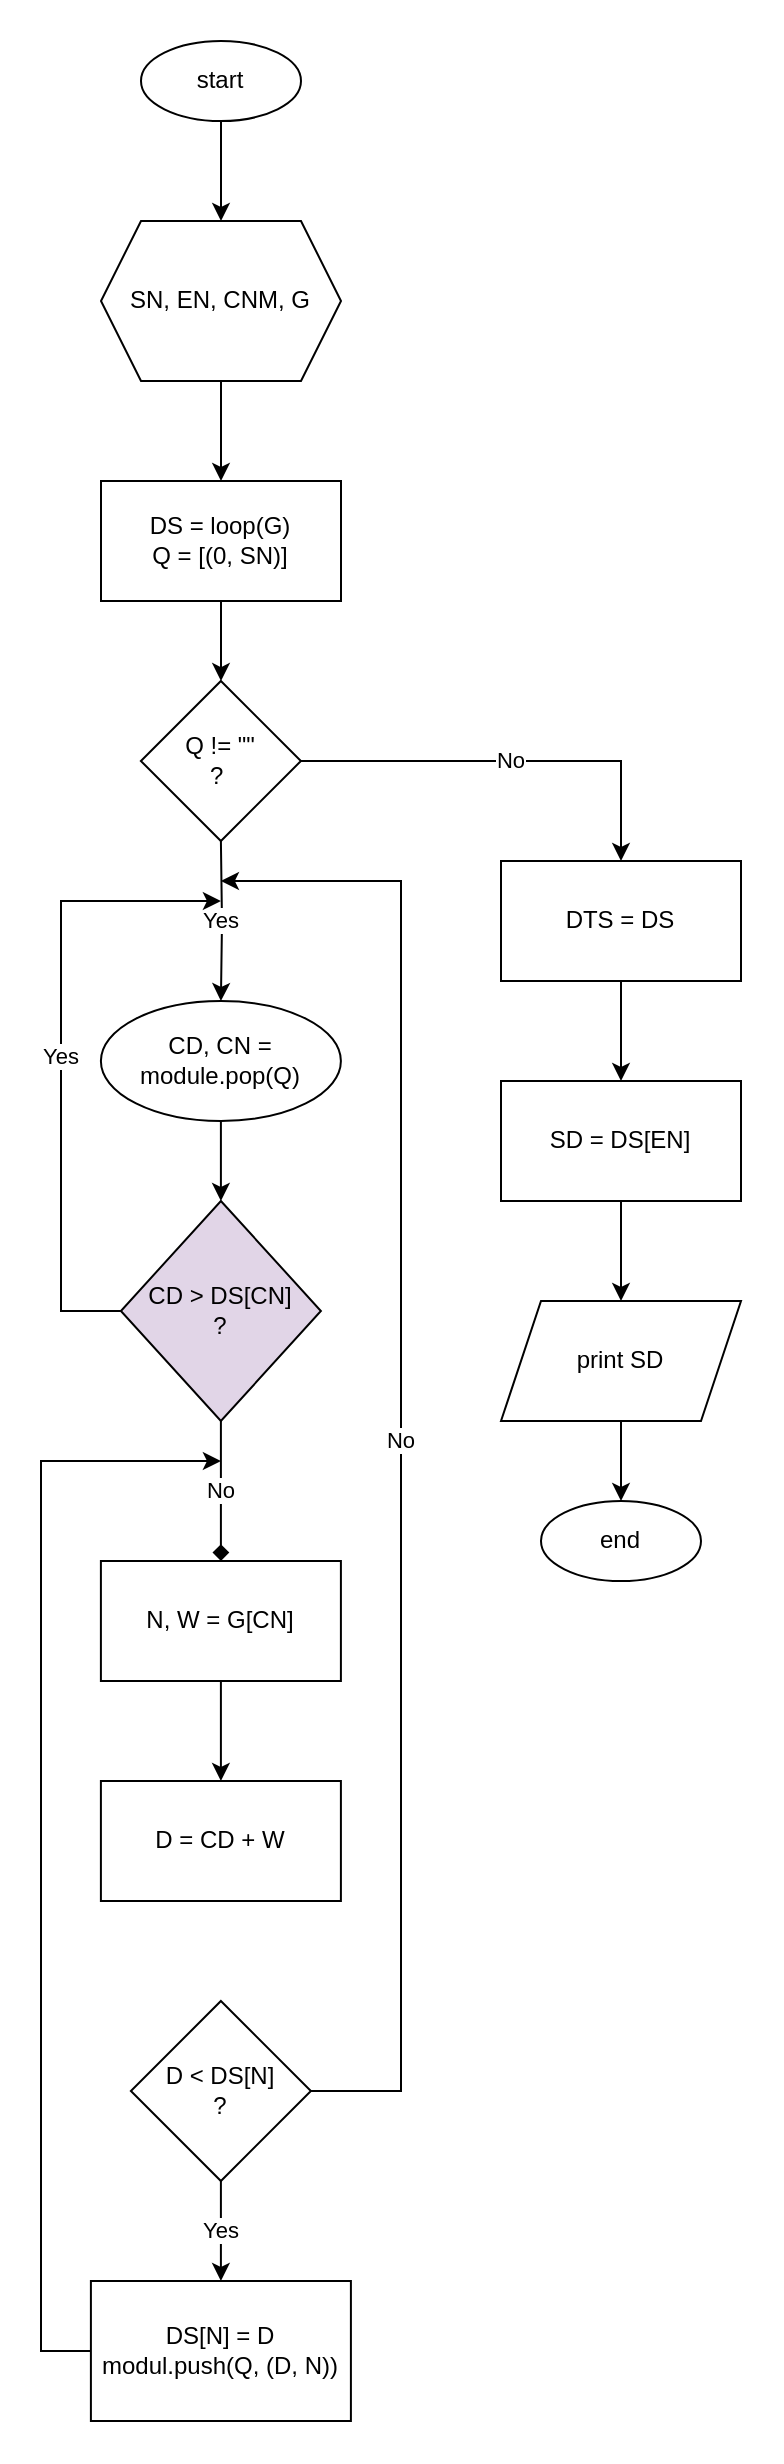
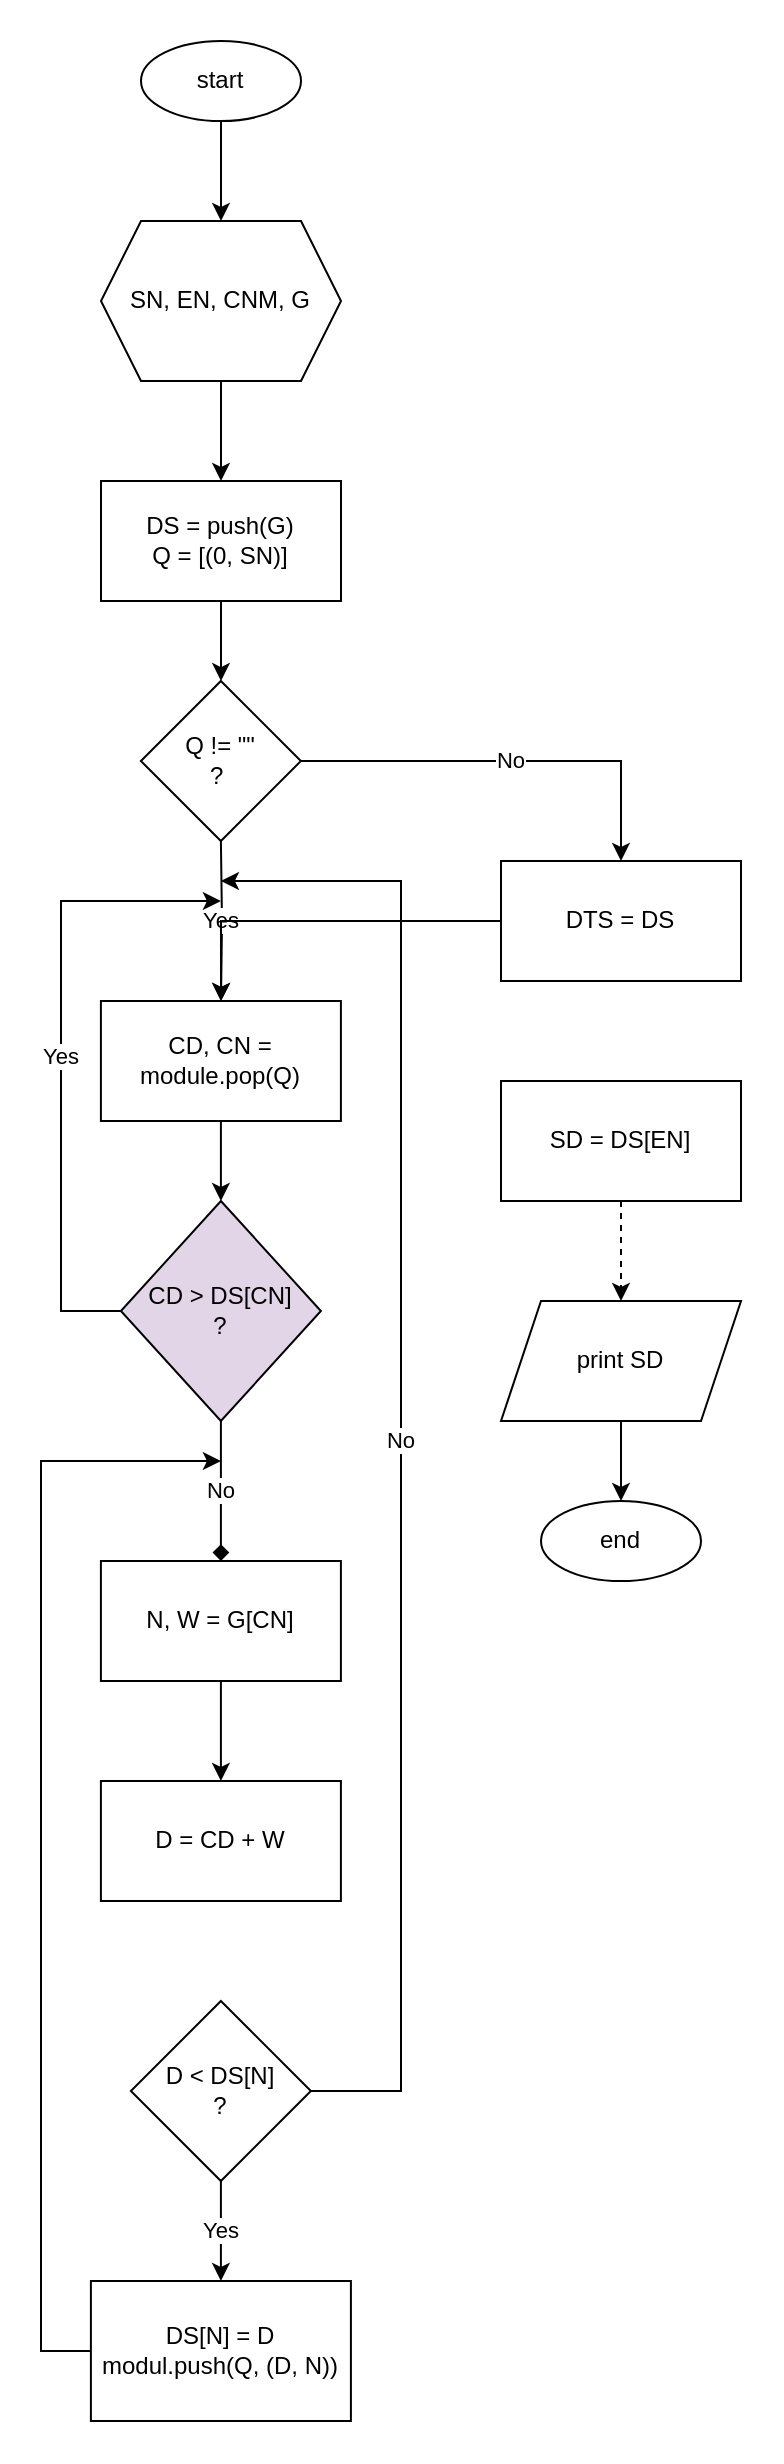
  <mxCell id="0" />
  <mxCell id="1" parent="0" />
  <mxCell id="2" style="edgeStyle=orthogonalEdgeStyle;rounded=0;orthogonalLoop=1;jettySize=auto;html=1;" edge="1" parent="1" source="3" target="5"><mxGeometry relative="1" as="geometry"><mxPoint x="110" y="120" as="targetPoint" /></mxGeometry></mxCell>
  <mxCell id="3" value="start" style="ellipse;whiteSpace=wrap;html=1;" vertex="1" parent="1"><mxGeometry x="70" y="20" width="80" height="40" as="geometry" /></mxCell>
  <mxCell id="4" style="edgeStyle=orthogonalEdgeStyle;rounded=0;orthogonalLoop=1;jettySize=auto;html=1;" edge="1" parent="1" source="5" target="8"><mxGeometry relative="1" as="geometry"><mxPoint x="110" y="260" as="targetPoint" /></mxGeometry></mxCell>
  <mxCell id="5" value="SN, EN, CNM, G" style="shape=hexagon;perimeter=hexagonPerimeter2;whiteSpace=wrap;html=1;fixedSize=1;" vertex="1" parent="1"><mxGeometry x="50" y="110" width="120" height="80" as="geometry" /></mxCell>
  <mxCell id="6" value="Yes" style="edgeStyle=orthogonalEdgeStyle;rounded=0;orthogonalLoop=1;jettySize=auto;html=1;" edge="1" parent="1" target="10"><mxGeometry relative="1" as="geometry"><mxPoint x="109.95" y="480" as="targetPoint" /><mxPoint x="109.95" y="420" as="sourcePoint" /></mxGeometry></mxCell>
  <mxCell id="7" style="edgeStyle=orthogonalEdgeStyle;rounded=0;orthogonalLoop=1;jettySize=auto;html=1;" edge="1" parent="1" source="8" target="23"><mxGeometry relative="1" as="geometry"><mxPoint x="110" y="360" as="targetPoint" /></mxGeometry></mxCell>
- <mxCell id="8" value="DS = loop(G)&lt;br&gt;Q = [(0, SN)]" style="rounded=0;whiteSpace=wrap;html=1;" vertex="1" parent="1"><mxGeometry x="50" y="240" width="120" height="60" as="geometry" /></mxCell>
+ <mxCell id="8" value="DS = push(G)&lt;br&gt;Q = [(0, SN)]" style="rounded=0;whiteSpace=wrap;html=1;" vertex="1" parent="1"><mxGeometry x="50" y="240" width="120" height="60" as="geometry" /></mxCell>
  <mxCell id="9" style="edgeStyle=orthogonalEdgeStyle;rounded=0;orthogonalLoop=1;jettySize=auto;html=1;" edge="1" parent="1" source="10" target="13"><mxGeometry relative="1" as="geometry"><mxPoint x="109.95" y="600" as="targetPoint" /></mxGeometry></mxCell>
- <mxCell id="10" value="CD, CN = module.pop(Q)" style="ellipse;whiteSpace=wrap;html=1;" vertex="1" parent="1"><mxGeometry x="49.95" y="500" width="120" height="60" as="geometry" /></mxCell>
+ <mxCell id="10" value="CD, CN = module.pop(Q)" style="rounded=0;whiteSpace=wrap;html=1;" vertex="1" parent="1"><mxGeometry x="49.95" y="500" width="120" height="60" as="geometry" /></mxCell>
  <mxCell id="11" value="Yes" style="edgeStyle=orthogonalEdgeStyle;rounded=0;orthogonalLoop=1;jettySize=auto;html=1;exitX=0;exitY=0.5;exitDx=0;exitDy=0;" edge="1" parent="1" source="13"><mxGeometry relative="1" as="geometry"><mxPoint x="109.95" y="450" as="targetPoint" /><Array as="points"><mxPoint x="30" y="655" /><mxPoint x="30" y="450" /></Array></mxGeometry></mxCell>
  <mxCell id="12" value="No" style="edgeStyle=orthogonalEdgeStyle;rounded=0;orthogonalLoop=1;jettySize=auto;html=1;endArrow=diamond;" edge="1" parent="1" source="13" target="15"><mxGeometry x="-0.006" relative="1" as="geometry"><mxPoint x="109.95" y="760" as="targetPoint" /><mxPoint as="offset" /></mxGeometry></mxCell>
  <mxCell id="13" value="CD &amp;gt; DS[CN]&lt;br&gt;?" style="rhombus;whiteSpace=wrap;html=1;fillColor=#e1d5e7;" vertex="1" parent="1"><mxGeometry x="59.95" y="600" width="100" height="110" as="geometry" /></mxCell>
  <mxCell id="14" style="edgeStyle=orthogonalEdgeStyle;rounded=0;orthogonalLoop=1;jettySize=auto;html=1;" edge="1" parent="1" source="15" target="16"><mxGeometry relative="1" as="geometry"><mxPoint x="109.95" y="850" as="targetPoint" /></mxGeometry></mxCell>
  <mxCell id="15" value="N, W = G[CN]" style="rounded=0;whiteSpace=wrap;html=1;" vertex="1" parent="1"><mxGeometry x="49.95" y="780" width="120" height="60" as="geometry" /></mxCell>
  <mxCell id="16" value="D = CD + W" style="rounded=0;whiteSpace=wrap;html=1;" vertex="1" parent="1"><mxGeometry x="49.95" y="890" width="120" height="60" as="geometry" /></mxCell>
  <mxCell id="17" value="Yes" style="edgeStyle=orthogonalEdgeStyle;rounded=0;orthogonalLoop=1;jettySize=auto;html=1;" edge="1" parent="1" source="19" target="21"><mxGeometry relative="1" as="geometry"><mxPoint x="109.95" y="1110" as="targetPoint" /></mxGeometry></mxCell>
  <mxCell id="18" value="No" style="edgeStyle=orthogonalEdgeStyle;rounded=0;orthogonalLoop=1;jettySize=auto;html=1;exitX=1;exitY=0.5;exitDx=0;exitDy=0;" edge="1" parent="1" source="19"><mxGeometry relative="1" as="geometry"><mxPoint x="109.95" y="440" as="targetPoint" /><Array as="points"><mxPoint x="200" y="1045" /><mxPoint x="200" y="440" /></Array></mxGeometry></mxCell>
  <mxCell id="19" value="D &amp;lt; DS[N]&lt;br&gt;?" style="rhombus;whiteSpace=wrap;html=1;" vertex="1" parent="1"><mxGeometry x="64.95" y="1000" width="90" height="90" as="geometry" /></mxCell>
  <mxCell id="20" style="edgeStyle=orthogonalEdgeStyle;rounded=0;orthogonalLoop=1;jettySize=auto;html=1;exitX=0;exitY=0.5;exitDx=0;exitDy=0;" edge="1" parent="1" source="21"><mxGeometry relative="1" as="geometry"><mxPoint x="109.95" y="730" as="targetPoint" /><Array as="points"><mxPoint x="20" y="1175" /><mxPoint x="20" y="730" /></Array></mxGeometry></mxCell>
  <mxCell id="21" value="DS[N] = D&lt;br&gt;modul.push(Q, (D, N))" style="rounded=0;whiteSpace=wrap;html=1;" vertex="1" parent="1"><mxGeometry x="44.95" y="1140" width="130" height="70" as="geometry" /></mxCell>
  <mxCell id="22" value="No" style="edgeStyle=orthogonalEdgeStyle;rounded=0;orthogonalLoop=1;jettySize=auto;html=1;" edge="1" parent="1" source="23" target="25"><mxGeometry relative="1" as="geometry"><mxPoint x="340" y="450" as="targetPoint" /></mxGeometry></mxCell>
  <mxCell id="23" value="Q != &quot;&quot;&lt;br&gt;?&amp;nbsp;" style="rhombus;whiteSpace=wrap;html=1;" vertex="1" parent="1"><mxGeometry x="69.95" y="340" width="80" height="80" as="geometry" /></mxCell>
- <mxCell id="24" style="edgeStyle=orthogonalEdgeStyle;rounded=0;orthogonalLoop=1;jettySize=auto;html=1;" edge="1" parent="1" source="25" target="27"><mxGeometry relative="1" as="geometry"><mxPoint x="310" y="550" as="targetPoint" /></mxGeometry></mxCell>
+ <mxCell id="24" style="edgeStyle=orthogonalEdgeStyle;rounded=0;orthogonalLoop=1;jettySize=auto;html=1;" edge="1" parent="1" source="25" target="10"><mxGeometry relative="1" as="geometry"><mxPoint x="310" y="550" as="targetPoint" /></mxGeometry></mxCell>
  <mxCell id="25" value="DTS = DS" style="rounded=0;whiteSpace=wrap;html=1;" vertex="1" parent="1"><mxGeometry x="250" y="430" width="120" height="60" as="geometry" /></mxCell>
- <mxCell id="26" style="edgeStyle=orthogonalEdgeStyle;rounded=0;orthogonalLoop=1;jettySize=auto;html=1;" edge="1" parent="1" source="27" target="29"><mxGeometry relative="1" as="geometry"><mxPoint x="310" y="650" as="targetPoint" /></mxGeometry></mxCell>
+ <mxCell id="26" style="edgeStyle=orthogonalEdgeStyle;rounded=0;orthogonalLoop=1;jettySize=auto;html=1;dashed=1;" edge="1" parent="1" source="27" target="29"><mxGeometry relative="1" as="geometry"><mxPoint x="310" y="650" as="targetPoint" /></mxGeometry></mxCell>
  <mxCell id="27" value="SD = DS[EN]" style="rounded=0;whiteSpace=wrap;html=1;" vertex="1" parent="1"><mxGeometry x="250" y="540" width="120" height="60" as="geometry" /></mxCell>
  <mxCell id="28" style="edgeStyle=orthogonalEdgeStyle;rounded=0;orthogonalLoop=1;jettySize=auto;html=1;" edge="1" parent="1" source="29" target="30"><mxGeometry relative="1" as="geometry"><mxPoint x="310" y="760" as="targetPoint" /></mxGeometry></mxCell>
  <mxCell id="29" value="print SD" style="shape=parallelogram;perimeter=parallelogramPerimeter;whiteSpace=wrap;html=1;fixedSize=1;" vertex="1" parent="1"><mxGeometry x="250" y="650" width="120" height="60" as="geometry" /></mxCell>
  <mxCell id="30" value="end" style="ellipse;whiteSpace=wrap;html=1;" vertex="1" parent="1"><mxGeometry x="270" y="750" width="80" height="40" as="geometry" /></mxCell>
